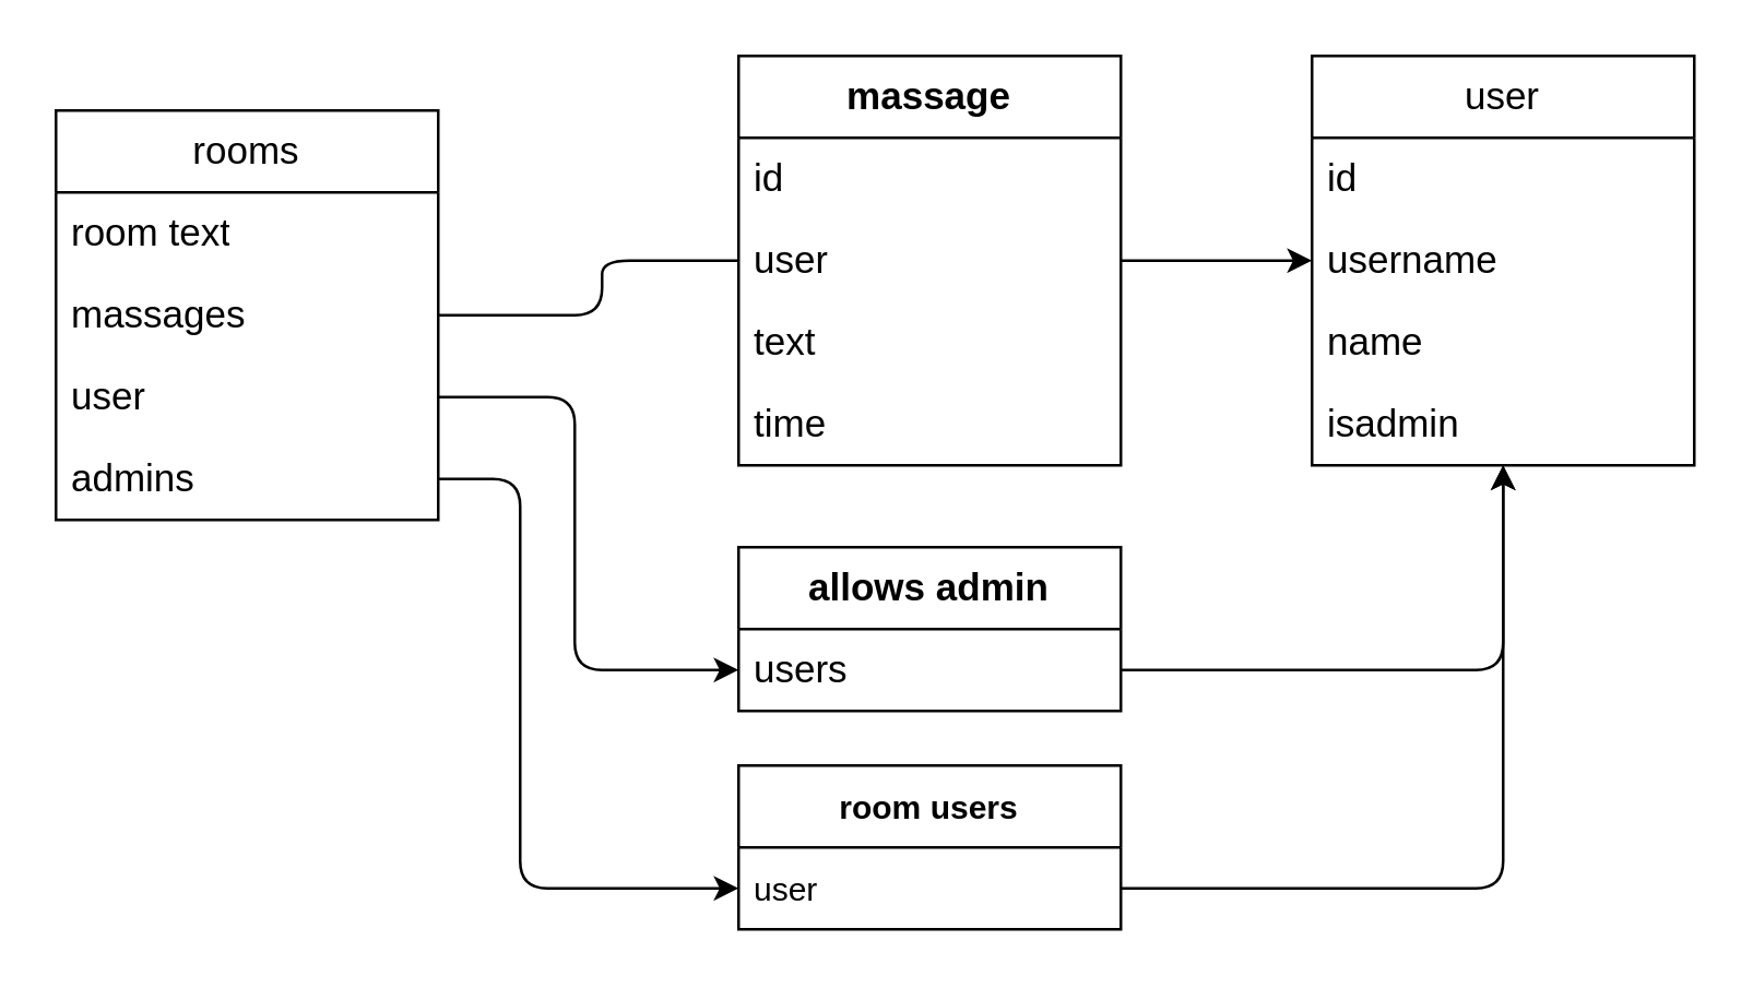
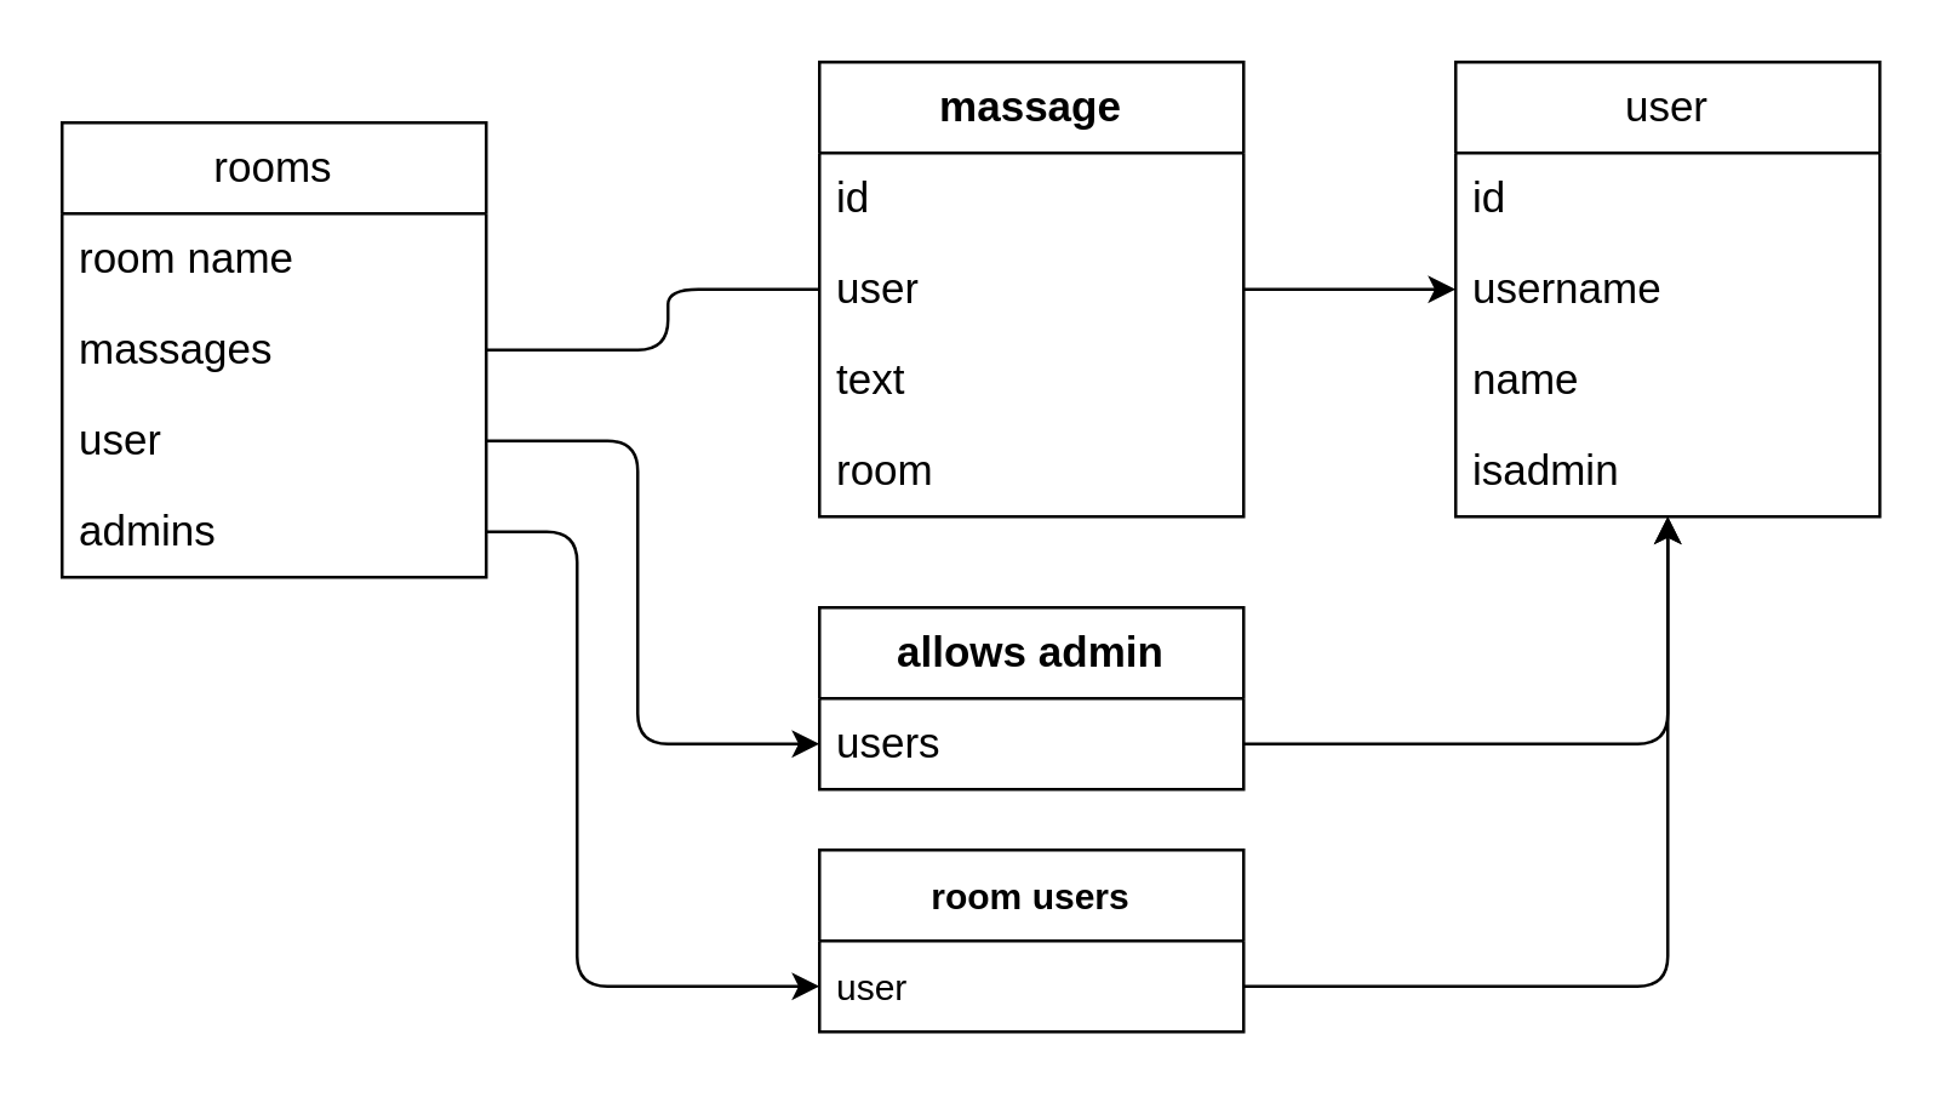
  <mxCell id="0" />
  <mxCell id="1" parent="0" />
  <mxCell id="2" value="rooms" style="swimlane;fontStyle=0;childLayout=stackLayout;horizontal=1;startSize=30;horizontalStack=0;resizeParent=1;resizeParentMax=0;resizeLast=0;collapsible=1;marginBottom=0;whiteSpace=wrap;html=1;strokeColor=default;fontSize=14;fillColor=none;" parent="1" vertex="1"><mxGeometry x="20" y="40" width="140" height="150" as="geometry" /></mxCell>
- <mxCell id="3" value="room text" style="text;strokeColor=none;fillColor=none;align=left;verticalAlign=middle;spacingLeft=4;spacingRight=4;overflow=hidden;points=[[0,0.5],[1,0.5]];portConstraint=eastwest;rotatable=0;whiteSpace=wrap;html=1;fontSize=14;" parent="2" vertex="1"><mxGeometry y="30" width="140" height="30" as="geometry" /></mxCell>
+ <mxCell id="3" value="room name" style="text;strokeColor=none;fillColor=none;align=left;verticalAlign=middle;spacingLeft=4;spacingRight=4;overflow=hidden;points=[[0,0.5],[1,0.5]];portConstraint=eastwest;rotatable=0;whiteSpace=wrap;html=1;fontSize=14;" parent="2" vertex="1"><mxGeometry y="30" width="140" height="30" as="geometry" /></mxCell>
  <mxCell id="4" value="massages" style="text;strokeColor=none;fillColor=none;align=left;verticalAlign=middle;spacingLeft=4;spacingRight=4;overflow=hidden;points=[[0,0.5],[1,0.5]];portConstraint=eastwest;rotatable=0;whiteSpace=wrap;html=1;fontSize=14;" parent="2" vertex="1"><mxGeometry y="60" width="140" height="30" as="geometry" /></mxCell>
  <mxCell id="5" value="user" style="text;strokeColor=none;fillColor=none;align=left;verticalAlign=middle;spacingLeft=4;spacingRight=4;overflow=hidden;points=[[0,0.5],[1,0.5]];portConstraint=eastwest;rotatable=0;whiteSpace=wrap;html=1;fontSize=14;" parent="2" vertex="1"><mxGeometry y="90" width="140" height="30" as="geometry" /></mxCell>
  <mxCell id="6" value="admins" style="text;strokeColor=none;fillColor=none;align=left;verticalAlign=middle;spacingLeft=4;spacingRight=4;overflow=hidden;points=[[0,0.5],[1,0.5]];portConstraint=eastwest;rotatable=0;whiteSpace=wrap;html=1;fontSize=14;" vertex="1" parent="2"><mxGeometry y="120" width="140" height="30" as="geometry" /></mxCell>
  <mxCell id="7" value="&lt;span style=&quot;font-weight: 700;&quot;&gt;allows admin&lt;/span&gt;" style="swimlane;fontStyle=0;childLayout=stackLayout;horizontal=1;startSize=30;horizontalStack=0;resizeParent=1;resizeParentMax=0;resizeLast=0;collapsible=1;marginBottom=0;whiteSpace=wrap;html=1;strokeColor=default;fontSize=14;fillColor=none;" parent="1" vertex="1"><mxGeometry x="270" y="200" width="140" height="60" as="geometry" /></mxCell>
  <mxCell id="8" value="users" style="text;strokeColor=none;fillColor=none;align=left;verticalAlign=middle;spacingLeft=4;spacingRight=4;overflow=hidden;points=[[0,0.5],[1,0.5]];portConstraint=eastwest;rotatable=0;whiteSpace=wrap;html=1;fontSize=14;" parent="7" vertex="1"><mxGeometry y="30" width="140" height="30" as="geometry" /></mxCell>
  <mxCell id="9" value="&lt;span style=&quot;font-weight: 700;&quot;&gt;massage&lt;/span&gt;" style="swimlane;fontStyle=0;childLayout=stackLayout;horizontal=1;startSize=30;horizontalStack=0;resizeParent=1;resizeParentMax=0;resizeLast=0;collapsible=1;marginBottom=0;whiteSpace=wrap;html=1;strokeColor=default;fontSize=14;fillColor=none;" parent="1" vertex="1"><mxGeometry x="270" y="20" width="140" height="150" as="geometry" /></mxCell>
  <mxCell id="10" value="id" style="text;strokeColor=none;fillColor=none;align=left;verticalAlign=middle;spacingLeft=4;spacingRight=4;overflow=hidden;points=[[0,0.5],[1,0.5]];portConstraint=eastwest;rotatable=0;whiteSpace=wrap;html=1;fontSize=14;" parent="9" vertex="1"><mxGeometry y="30" width="140" height="30" as="geometry" /></mxCell>
  <mxCell id="11" value="user" style="text;strokeColor=none;fillColor=none;align=left;verticalAlign=middle;spacingLeft=4;spacingRight=4;overflow=hidden;points=[[0,0.5],[1,0.5]];portConstraint=eastwest;rotatable=0;whiteSpace=wrap;html=1;fontSize=14;" parent="9" vertex="1"><mxGeometry y="60" width="140" height="30" as="geometry" /></mxCell>
  <mxCell id="12" value="text" style="text;strokeColor=none;fillColor=none;align=left;verticalAlign=middle;spacingLeft=4;spacingRight=4;overflow=hidden;points=[[0,0.5],[1,0.5]];portConstraint=eastwest;rotatable=0;whiteSpace=wrap;html=1;fontSize=14;" parent="9" vertex="1"><mxGeometry y="90" width="140" height="30" as="geometry" /></mxCell>
- <mxCell id="13" value="time" style="text;strokeColor=none;fillColor=none;align=left;verticalAlign=middle;spacingLeft=4;spacingRight=4;overflow=hidden;points=[[0,0.5],[1,0.5]];portConstraint=eastwest;rotatable=0;whiteSpace=wrap;html=1;fontSize=14;" parent="9" vertex="1"><mxGeometry y="120" width="140" height="30" as="geometry" /></mxCell>
+ <mxCell id="13" value="room" style="text;strokeColor=none;fillColor=none;align=left;verticalAlign=middle;spacingLeft=4;spacingRight=4;overflow=hidden;points=[[0,0.5],[1,0.5]];portConstraint=eastwest;rotatable=0;whiteSpace=wrap;html=1;fontSize=14;" parent="9" vertex="1"><mxGeometry y="120" width="140" height="30" as="geometry" /></mxCell>
  <mxCell id="14" value="user" style="swimlane;fontStyle=0;childLayout=stackLayout;horizontal=1;startSize=30;horizontalStack=0;resizeParent=1;resizeParentMax=0;resizeLast=0;collapsible=1;marginBottom=0;whiteSpace=wrap;html=1;strokeColor=default;fontSize=14;fillColor=none;" parent="1" vertex="1"><mxGeometry x="480" y="20" width="140" height="150" as="geometry" /></mxCell>
  <mxCell id="15" value="id" style="text;strokeColor=none;fillColor=none;align=left;verticalAlign=middle;spacingLeft=4;spacingRight=4;overflow=hidden;points=[[0,0.5],[1,0.5]];portConstraint=eastwest;rotatable=0;whiteSpace=wrap;html=1;fontSize=14;" parent="14" vertex="1"><mxGeometry y="30" width="140" height="30" as="geometry" /></mxCell>
  <mxCell id="16" value="username" style="text;strokeColor=none;fillColor=none;align=left;verticalAlign=middle;spacingLeft=4;spacingRight=4;overflow=hidden;points=[[0,0.5],[1,0.5]];portConstraint=eastwest;rotatable=0;whiteSpace=wrap;html=1;fontSize=14;" parent="14" vertex="1"><mxGeometry y="60" width="140" height="30" as="geometry" /></mxCell>
  <mxCell id="17" value="name" style="text;strokeColor=none;fillColor=none;align=left;verticalAlign=middle;spacingLeft=4;spacingRight=4;overflow=hidden;points=[[0,0.5],[1,0.5]];portConstraint=eastwest;rotatable=0;whiteSpace=wrap;html=1;fontSize=14;" parent="14" vertex="1"><mxGeometry y="90" width="140" height="30" as="geometry" /></mxCell>
  <mxCell id="18" value="isadmin" style="text;strokeColor=none;fillColor=none;align=left;verticalAlign=middle;spacingLeft=4;spacingRight=4;overflow=hidden;points=[[0,0.5],[1,0.5]];portConstraint=eastwest;rotatable=0;whiteSpace=wrap;html=1;fontSize=14;" parent="14" vertex="1"><mxGeometry y="120" width="140" height="30" as="geometry" /></mxCell>
  <mxCell id="19" value="room users" style="swimlane;fontStyle=1;childLayout=stackLayout;horizontal=1;startSize=30;horizontalStack=0;resizeParent=1;resizeParentMax=0;resizeLast=0;collapsible=1;marginBottom=0;" vertex="1" parent="1"><mxGeometry x="270" y="280" width="140" height="60" as="geometry" /></mxCell>
  <mxCell id="20" value="user" style="text;strokeColor=none;fillColor=none;align=left;verticalAlign=middle;spacingLeft=4;spacingRight=4;overflow=hidden;points=[[0,0.5],[1,0.5]];portConstraint=eastwest;rotatable=0;" vertex="1" parent="19"><mxGeometry y="30" width="140" height="30" as="geometry" /></mxCell>
  <mxCell id="21" style="edgeStyle=none;html=1;exitX=1;exitY=0.5;exitDx=0;exitDy=0;entryX=0;entryY=0.5;entryDx=0;entryDy=0;" edge="1" parent="1" source="6" target="20"><mxGeometry relative="1" as="geometry"><Array as="points"><mxPoint x="190" y="175" /><mxPoint x="190" y="325" /></Array></mxGeometry></mxCell>
  <mxCell id="22" style="edgeStyle=none;html=1;exitX=1;exitY=0.5;exitDx=0;exitDy=0;entryX=0;entryY=0.5;entryDx=0;entryDy=0;" edge="1" parent="1" source="5" target="8"><mxGeometry relative="1" as="geometry"><Array as="points"><mxPoint x="210" y="145" /><mxPoint x="210" y="245" /></Array></mxGeometry></mxCell>
  <mxCell id="23" style="edgeStyle=none;html=1;exitX=1;exitY=0.5;exitDx=0;exitDy=0;endArrow=none;" edge="1" parent="1" source="4" target="9"><mxGeometry relative="1" as="geometry"><Array as="points"><mxPoint x="220" y="115" /><mxPoint x="220" y="95" /></Array></mxGeometry></mxCell>
  <mxCell id="24" style="edgeStyle=none;html=1;exitX=1;exitY=0.5;exitDx=0;exitDy=0;" edge="1" parent="1" source="11" target="14"><mxGeometry relative="1" as="geometry" /></mxCell>
  <mxCell id="25" style="edgeStyle=none;html=1;exitX=1;exitY=0.5;exitDx=0;exitDy=0;" edge="1" parent="1" source="8" target="14"><mxGeometry relative="1" as="geometry"><Array as="points"><mxPoint x="550" y="245" /></Array></mxGeometry></mxCell>
  <mxCell id="26" style="edgeStyle=none;html=1;exitX=1;exitY=0.5;exitDx=0;exitDy=0;" edge="1" parent="1" source="20" target="14"><mxGeometry relative="1" as="geometry"><Array as="points"><mxPoint x="550" y="325" /></Array></mxGeometry></mxCell>
